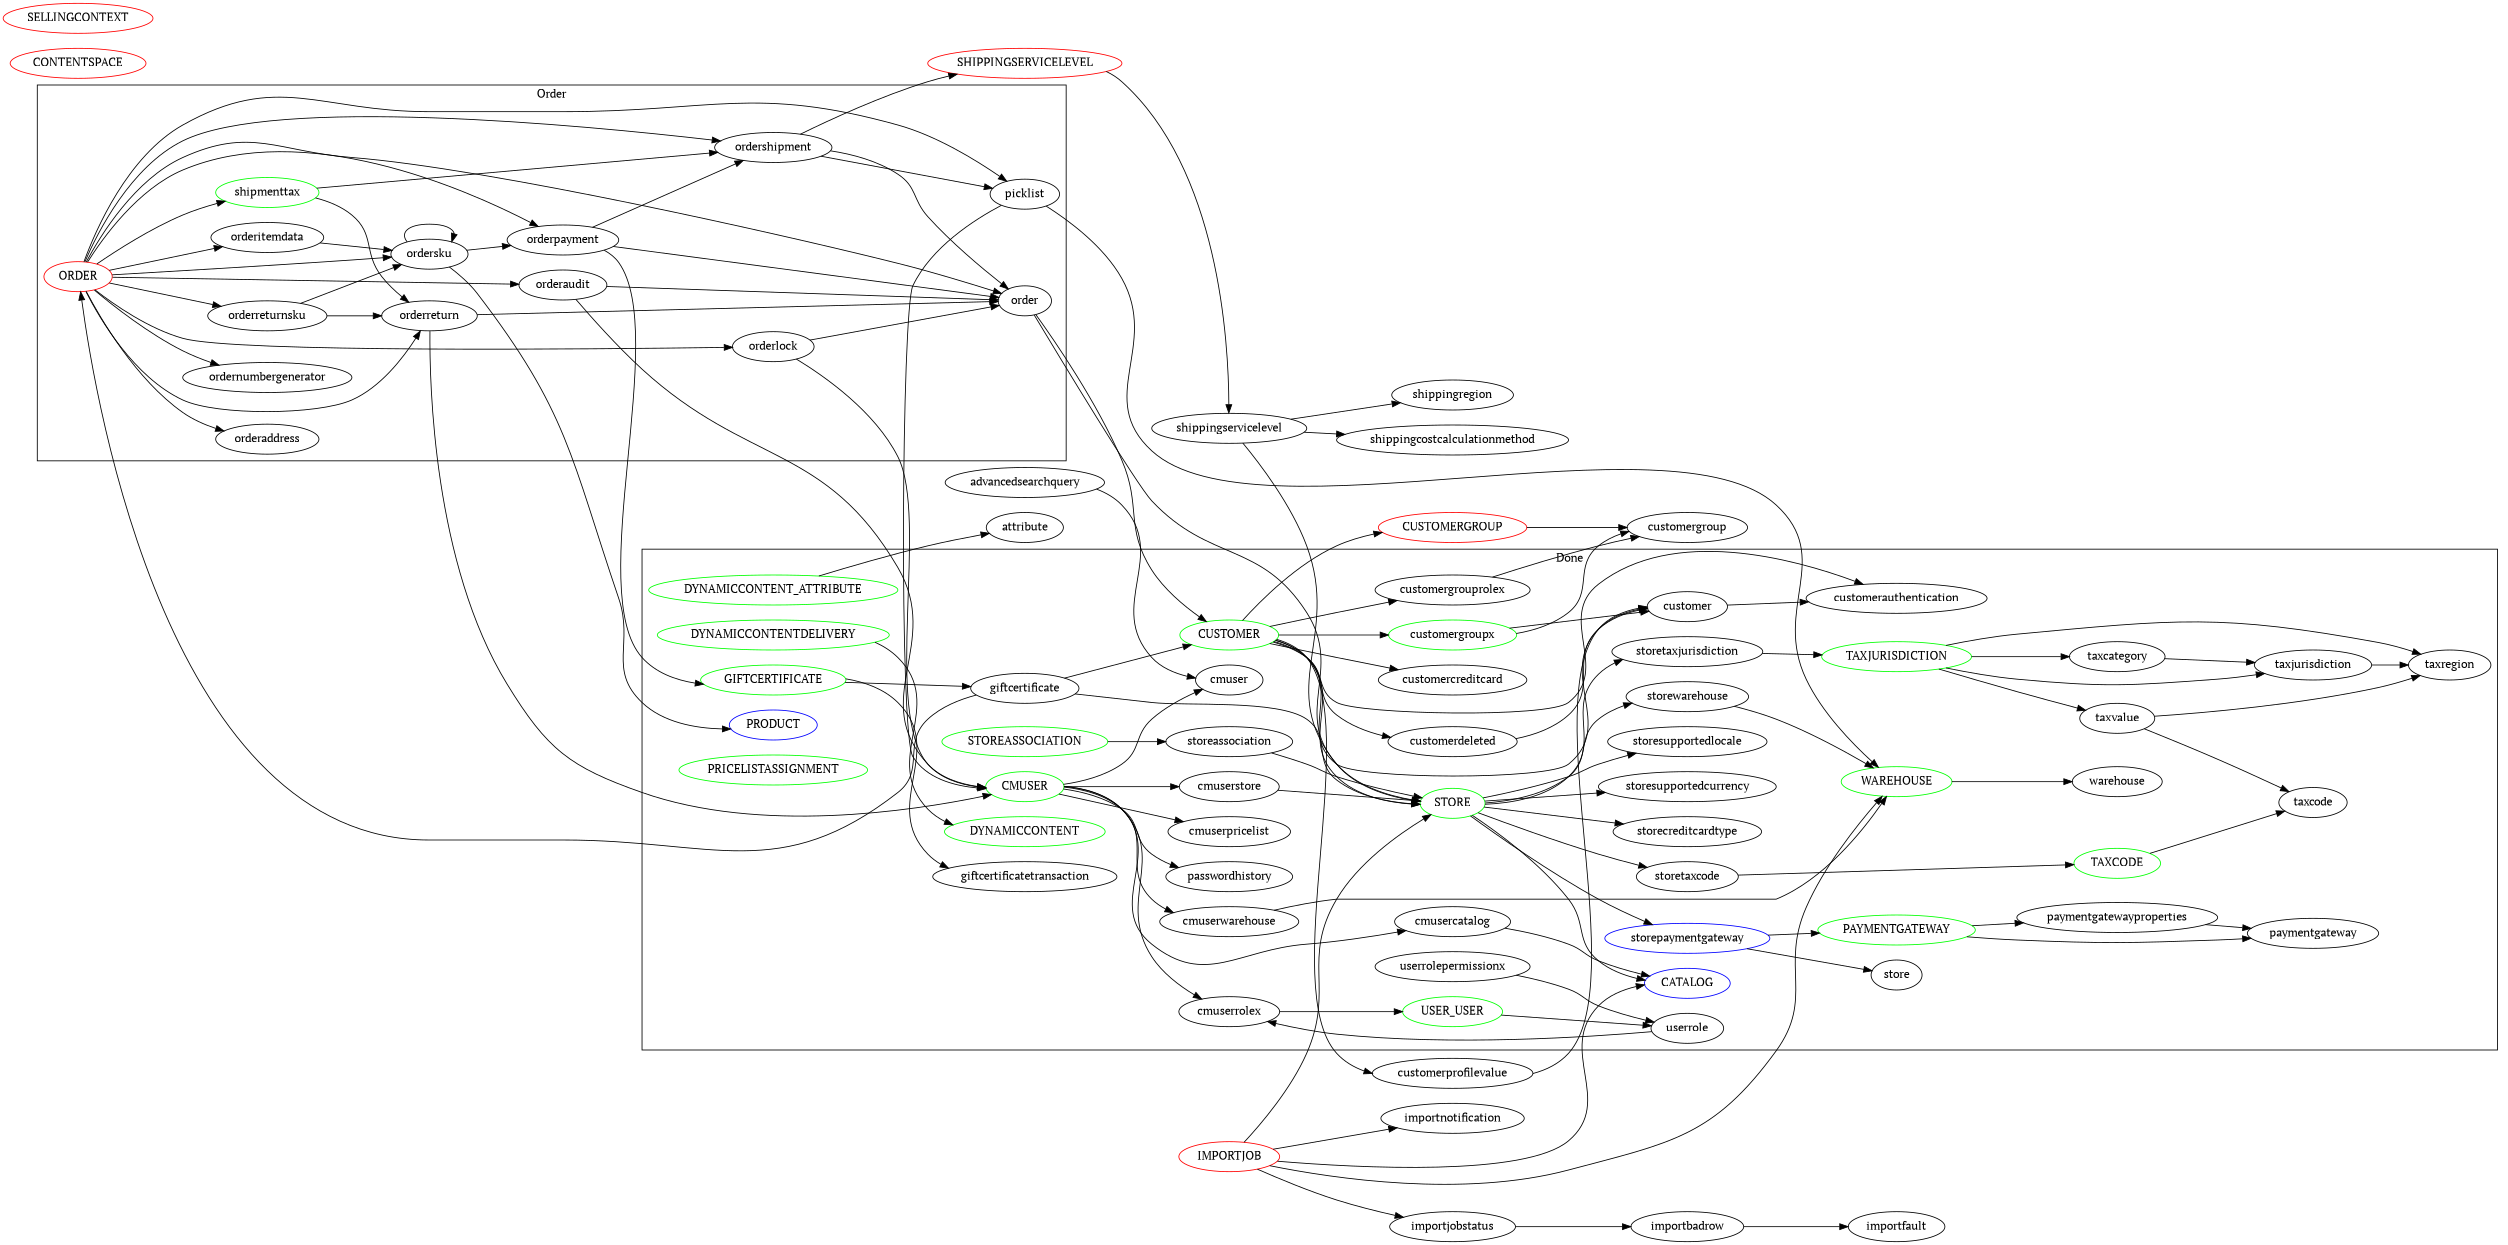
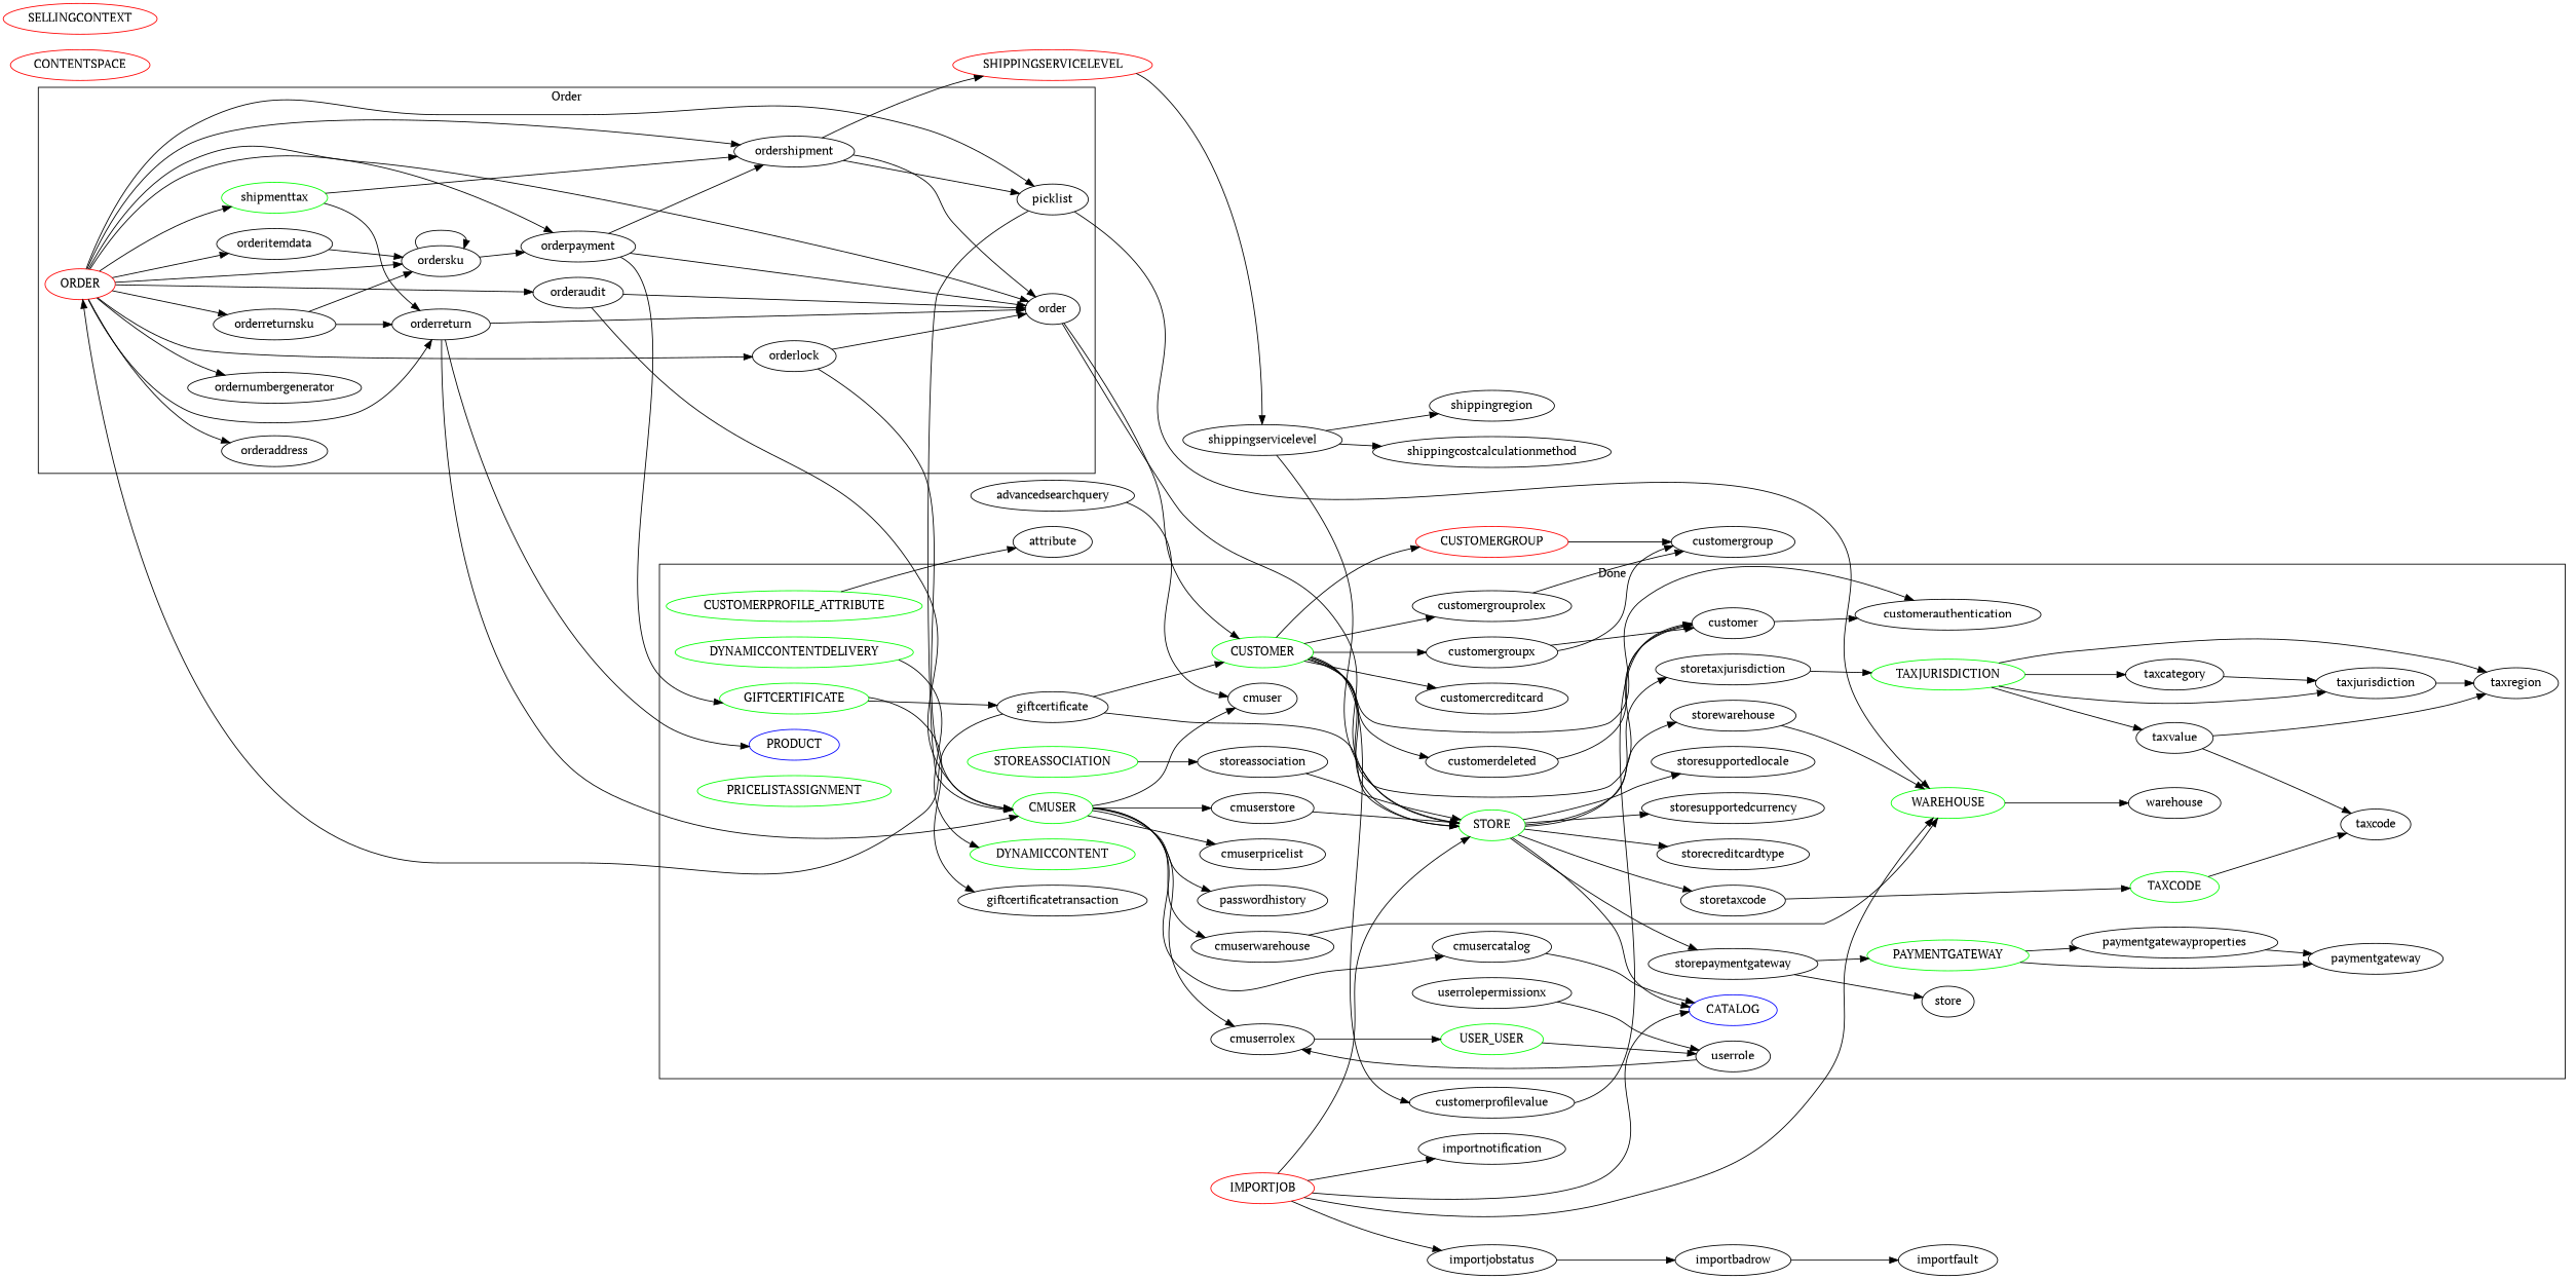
  digraph {
    fontname="PT Serif"
    rankdir=LR
    node [fontname="PT Serif"]
    edge [fontname="PT Serif"]
    ORDER [color=red]
    orderaddress
    orderitemdata
    ordernumbergenerator
    orderreturnsku
    ordersku
    shipmenttax [color=green]
    orderreturn
    orderpayment
    ordershipment
    orderaudit
    order
    orderlock
    picklist
    CMUSER [color=green]
    n16 [color=green label=USER_USER]
    WAREHOUSE [color=green]
    STORE [color=green]
    STOREASSOCIATION [color=green]
    PRODUCT [color=blue]
    CATALOG [color=blue]
    TAXCODE [color=green]
    TAXJURISDICTION [color=green]
    CUSTOMER [color=green]
    GIFTCERTIFICATE [color=green]
-   CUSTOMERPROFILE_ATTRIBUTE [color=green label=DYNAMICCONTENT_ATTRIBUTE]
+   CUSTOMERPROFILE_ATTRIBUTE [color=green]
    PAYMENTGATEWAY [color=green]
    DYNAMICCONTENT [color=green]
    DYNAMICCONTENTDELIVERY [color=green]
    PRICELISTASSIGNMENT [color=green]
    storeassociation
    userrole
    storecreditcardtype
-   storepaymentgateway [color=blue]
+   storepaymentgateway
    storesupportedcurrency
    storesupportedlocale
    storetaxcode
    storetaxjurisdiction
    storewarehouse
    warehouse
    taxcategory
    taxjurisdiction
    taxcode
    taxregion
    taxvalue
    paymentgateway
    paymentgatewayproperties
    store
    customer
    customerauthentication
    customercreditcard
    customergrouprolex
-   customergroupx [color=green]
+   customergroupx
    customerdeleted
    cmuserrolex
    passwordhistory
    userrolepermissionx
    cmuserpricelist
    cmuser
    cmusercatalog
    cmuserstore
    cmuserwarehouse
    giftcertificate
    giftcertificatetransaction
    SHIPPINGSERVICELEVEL [color=red]
    CUSTOMERGROUP [color=red]
    customerprofilevalue
    attribute
    customergroup
    shippingservicelevel
    shippingregion
    shippingcostcalculationmethod
    CONTENTSPACE [color=red]
    SELLINGCONTEXT [color=red]
    IMPORTJOB [color=red]
    importjobstatus
    importnotification
    importbadrow
    importfault
    advancedsearchquery
    subgraph cluster_1 {
      label=Order
      ORDER
      orderaddress
      orderitemdata
      ordernumbergenerator
      orderreturnsku
      ordersku
      shipmenttax
      orderreturn
      orderpayment
      ordershipment
      orderaudit
      order
      orderlock
      picklist
    }
    subgraph cluster_2 {
      label=Done
      CMUSER
      n16
      WAREHOUSE
      STORE
      STOREASSOCIATION
      PRODUCT
      CATALOG
      TAXCODE
      TAXJURISDICTION
      CUSTOMER
      GIFTCERTIFICATE
      CUSTOMERPROFILE_ATTRIBUTE
      PAYMENTGATEWAY
      DYNAMICCONTENT
      DYNAMICCONTENTDELIVERY
      PRICELISTASSIGNMENT
      storeassociation
      userrole
      storecreditcardtype
      storepaymentgateway
      storesupportedcurrency
      storesupportedlocale
      storetaxcode
      storetaxjurisdiction
      storewarehouse
      warehouse
      taxcategory
      taxjurisdiction
      taxcode
      taxregion
      taxvalue
      paymentgateway
      paymentgatewayproperties
      store
      customer
      customerauthentication
      customercreditcard
      customergrouprolex
      customergroupx
      customerdeleted
      cmuserrolex
      passwordhistory
      userrolepermissionx
      cmuserpricelist
      cmuser
      cmusercatalog
      cmuserstore
      cmuserwarehouse
      giftcertificate
      giftcertificatetransaction
    }
    ORDER -> orderaddress
    ORDER -> orderitemdata
    ORDER -> ordernumbergenerator
    ORDER -> orderreturnsku
    ORDER -> ordersku
    ORDER -> shipmenttax
    ORDER -> orderreturn
    ORDER -> orderpayment
    ORDER -> ordershipment
    ORDER -> orderaudit
    ORDER -> order
    ORDER -> orderlock
    ORDER -> picklist
    orderitemdata -> ordersku
    orderreturnsku -> ordersku
    orderreturnsku -> orderreturn
    ordersku -> ordersku
    ordersku -> orderpayment
-   ordersku -> PRODUCT
+   orderreturn -> PRODUCT
    shipmenttax -> orderreturn
    shipmenttax -> ordershipment
    orderreturn -> order
    orderreturn -> CMUSER
    orderpayment -> ordershipment
    orderpayment -> order
    orderpayment -> GIFTCERTIFICATE
    ordershipment -> order
    ordershipment -> picklist
    ordershipment -> SHIPPINGSERVICELEVEL
    orderaudit -> order
    orderaudit -> CMUSER
    order -> STORE
    order -> CUSTOMER
    orderlock -> order
    orderlock -> CMUSER
    picklist -> CMUSER
    picklist -> WAREHOUSE
    CMUSER -> cmuserrolex
    CMUSER -> passwordhistory
    CMUSER -> cmuserpricelist
    CMUSER -> cmuser
    CMUSER -> cmusercatalog
    CMUSER -> cmuserstore
    CMUSER -> cmuserwarehouse
    n16 -> userrole
    WAREHOUSE -> warehouse
    STORE -> CATALOG
    STORE -> storecreditcardtype
    STORE -> storepaymentgateway
    STORE -> storesupportedcurrency
    STORE -> storesupportedlocale
    STORE -> storetaxcode
    STORE -> storetaxjurisdiction
    STORE -> storewarehouse
    STOREASSOCIATION -> storeassociation
    TAXCODE -> taxcode
    TAXJURISDICTION -> taxcategory
    TAXJURISDICTION -> taxjurisdiction
    TAXJURISDICTION -> taxregion
    TAXJURISDICTION -> taxvalue
    CUSTOMER -> STORE
    CUSTOMER -> customer
    CUSTOMER -> customerauthentication
    CUSTOMER -> customercreditcard
    CUSTOMER -> customergrouprolex
    CUSTOMER -> customergroupx
    CUSTOMER -> customerdeleted
    CUSTOMER -> CUSTOMERGROUP
    CUSTOMER -> customerprofilevalue
    GIFTCERTIFICATE -> giftcertificate
    GIFTCERTIFICATE -> giftcertificatetransaction
    CUSTOMERPROFILE_ATTRIBUTE -> attribute
    PAYMENTGATEWAY -> paymentgateway
    PAYMENTGATEWAY -> paymentgatewayproperties
    DYNAMICCONTENTDELIVERY -> DYNAMICCONTENT
    storeassociation -> STORE
    userrole -> cmuserrolex
    storepaymentgateway -> PAYMENTGATEWAY
    storepaymentgateway -> store
    storetaxcode -> TAXCODE
    storetaxjurisdiction -> TAXJURISDICTION
    storewarehouse -> WAREHOUSE
    taxcategory -> taxjurisdiction
    taxjurisdiction -> taxregion
    taxvalue -> taxcode
    taxvalue -> taxregion
    paymentgatewayproperties -> paymentgateway
    customer -> customerauthentication
    customergrouprolex -> customergroup
    customergroupx -> customer
    customergroupx -> customergroup
    customerdeleted -> customer
    cmuserrolex -> n16
    userrolepermissionx -> userrole
    cmusercatalog -> CATALOG
    cmuserstore -> STORE
    cmuserwarehouse -> WAREHOUSE
    giftcertificate -> ORDER
    giftcertificate -> STORE
    giftcertificate -> CUSTOMER
    SHIPPINGSERVICELEVEL -> shippingservicelevel
    CUSTOMERGROUP -> customergroup
    customerprofilevalue -> customer
    shippingservicelevel -> STORE
    shippingservicelevel -> shippingregion
    shippingservicelevel -> shippingcostcalculationmethod
    IMPORTJOB -> WAREHOUSE
    IMPORTJOB -> STORE
    IMPORTJOB -> CATALOG
    IMPORTJOB -> importjobstatus
    IMPORTJOB -> importnotification
    importjobstatus -> importbadrow
    importbadrow -> importfault
    advancedsearchquery -> cmuser
  }
